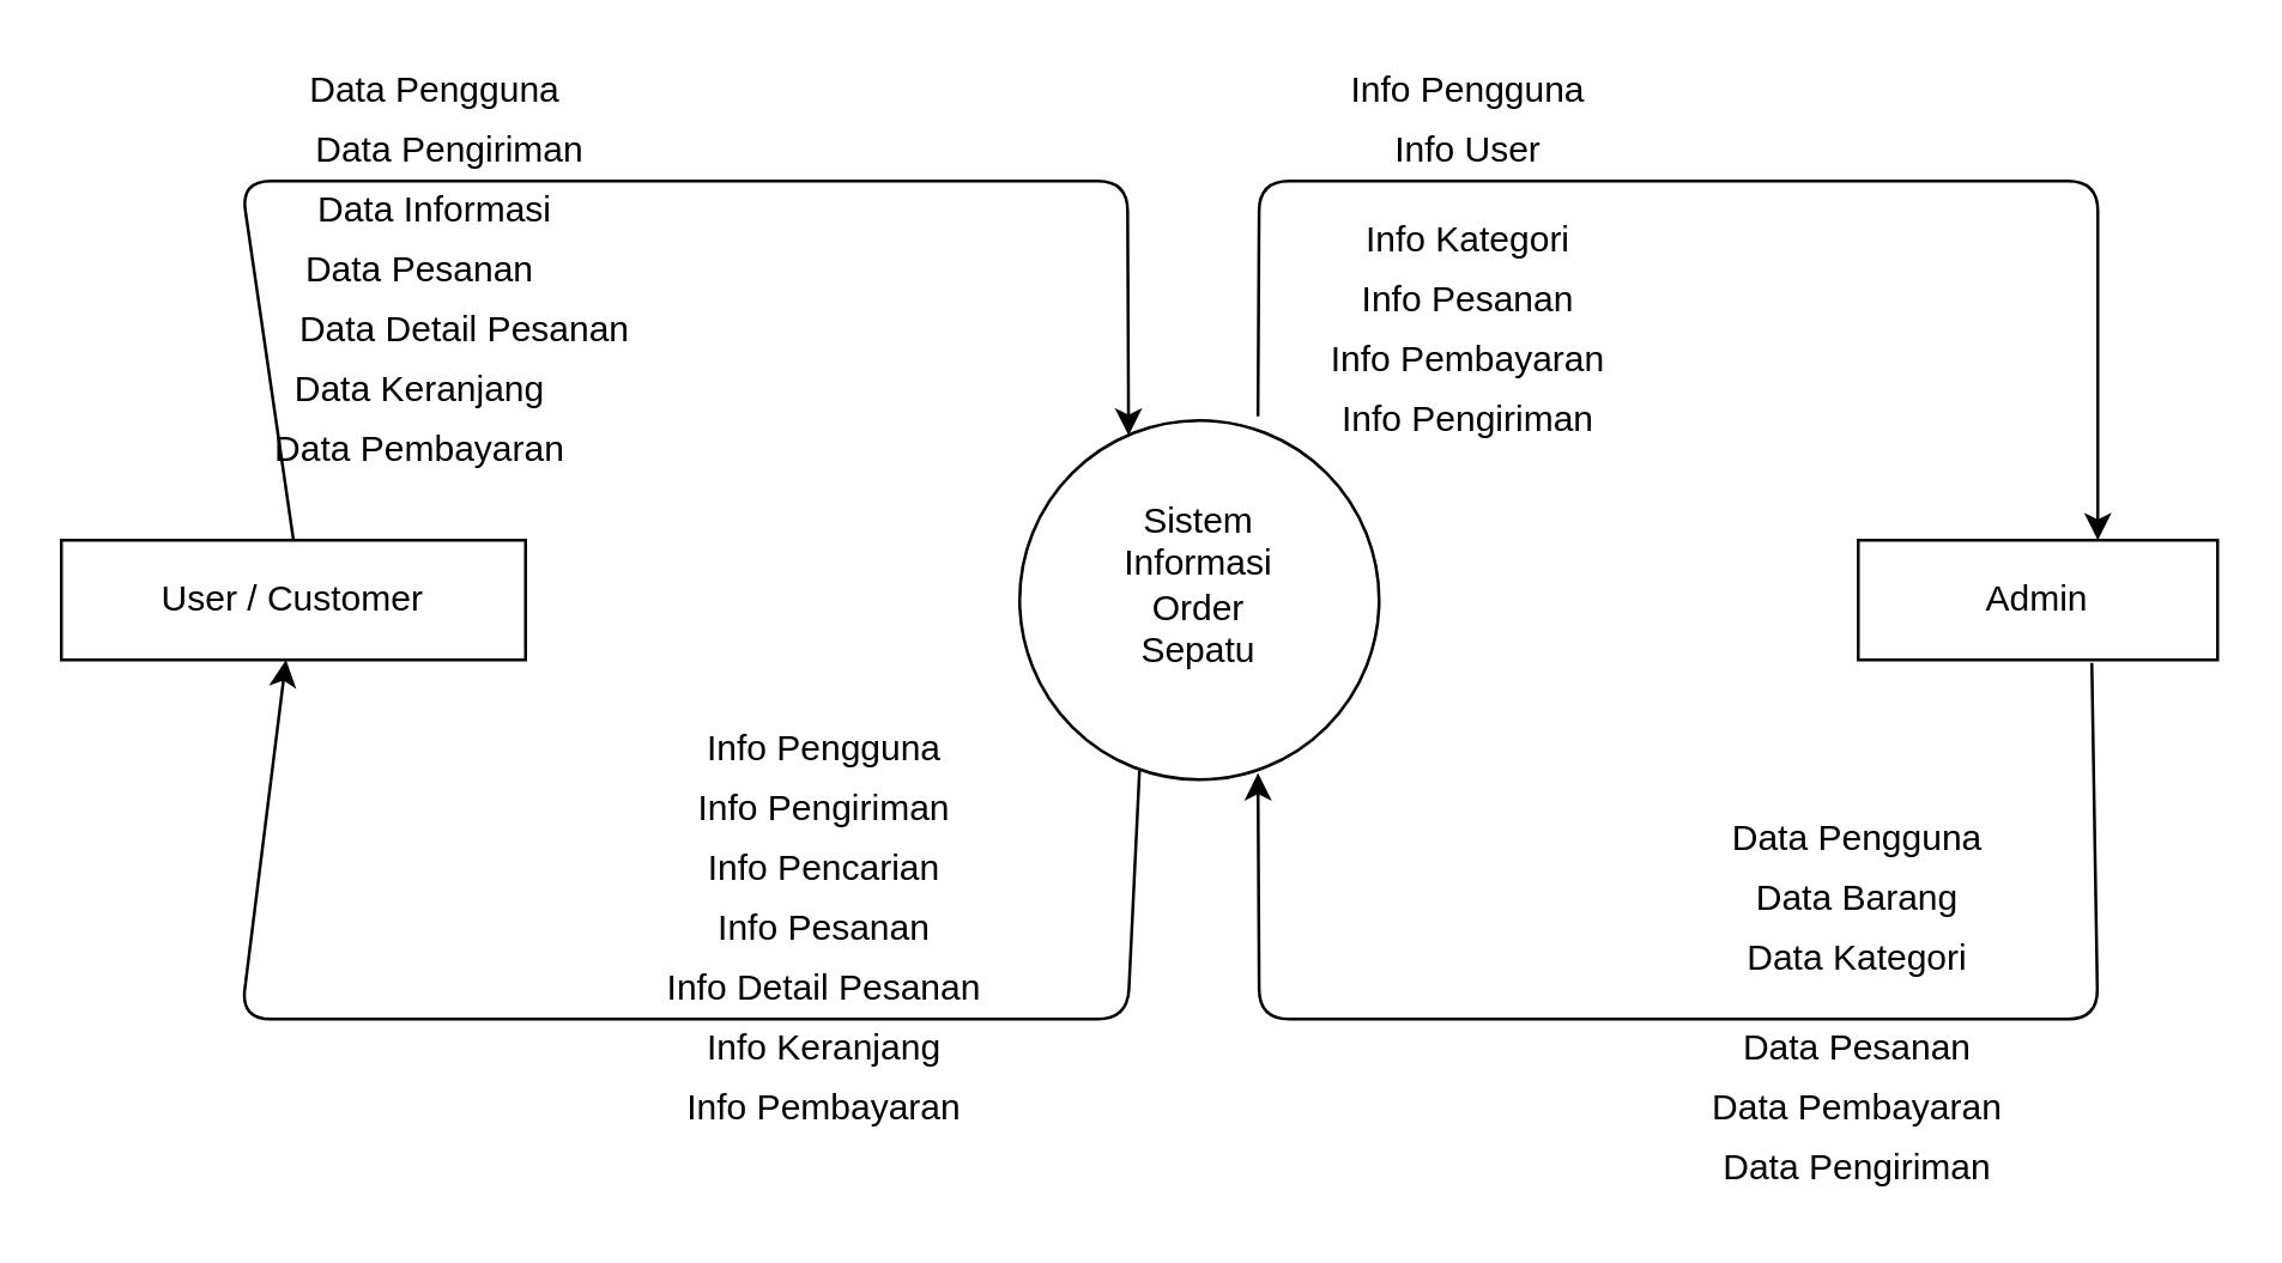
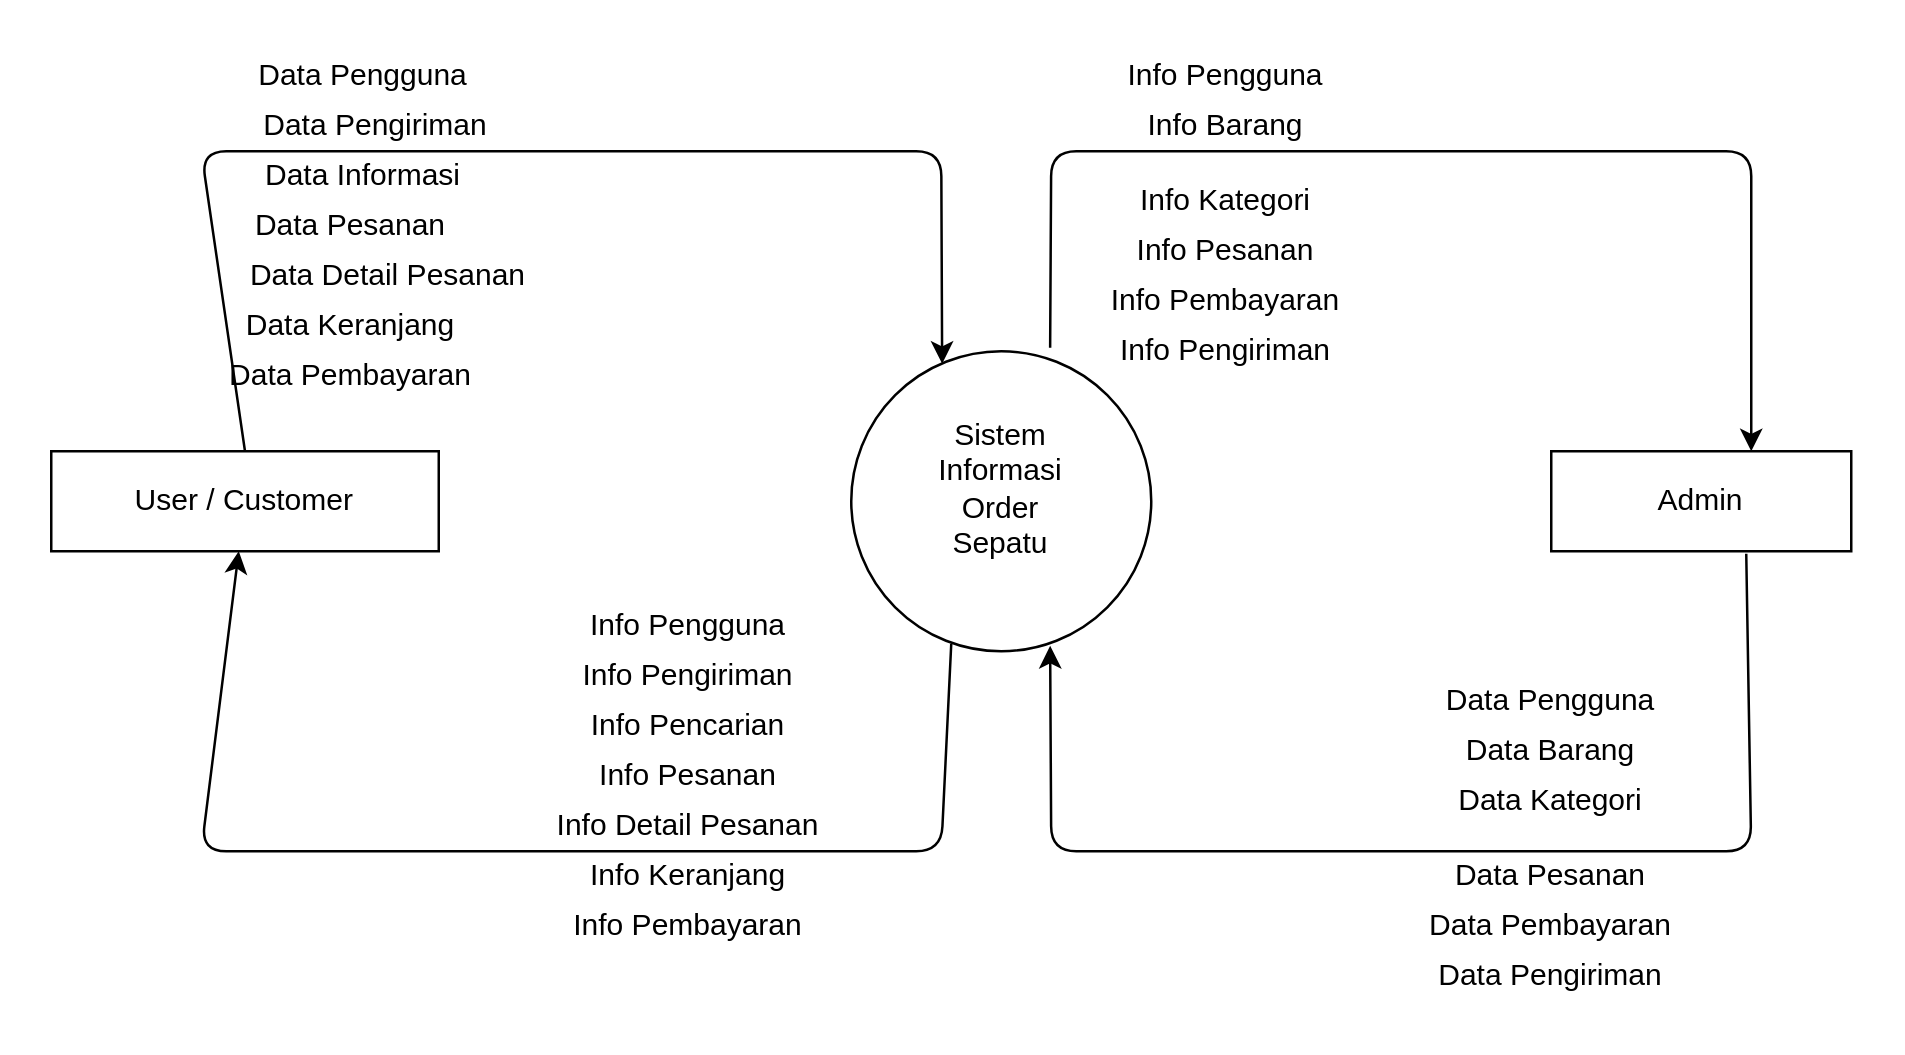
  <mxCell id="0" />
  <mxCell id="1" parent="0" />
  <mxCell id="2" value="" style="ellipse;whiteSpace=wrap;html=1;aspect=fixed;" vertex="1" parent="1"><mxGeometry x="340" y="140" width="120" height="120" as="geometry" /></mxCell>
  <mxCell id="3" value="User / Customer" style="rounded=0;whiteSpace=wrap;html=1;" vertex="1" parent="1"><mxGeometry x="20" y="180" width="155" height="40" as="geometry" /></mxCell>
  <mxCell id="4" value="" style="rounded=0;whiteSpace=wrap;html=1;" vertex="1" parent="1"><mxGeometry x="620" y="180" width="120" height="40" as="geometry" /></mxCell>
  <mxCell id="5" value="Admin" style="text;html=1;strokeColor=none;fillColor=none;align=center;verticalAlign=middle;whiteSpace=wrap;rounded=0;" vertex="1" parent="1"><mxGeometry x="660" y="190" width="40" height="20" as="geometry" /></mxCell>
  <mxCell id="6" value="Sistem Informasi Order Sepatu" style="text;html=1;strokeColor=none;fillColor=none;align=center;verticalAlign=middle;whiteSpace=wrap;rounded=0;" vertex="1" parent="1"><mxGeometry x="370" y="180" width="60" height="30" as="geometry" /></mxCell>
  <mxCell id="7" value="" style="endArrow=classic;html=1;exitX=0.5;exitY=0;exitDx=0;exitDy=0;entryX=0.303;entryY=0.042;entryDx=0;entryDy=0;entryPerimeter=0;" edge="1" parent="1" source="3" target="2"><mxGeometry width="50" height="50" relative="1" as="geometry"><mxPoint x="370" y="210" as="sourcePoint" /><mxPoint x="420" y="160" as="targetPoint" /><Array as="points"><mxPoint x="80" y="60" /><mxPoint x="376" y="60" /></Array></mxGeometry></mxCell>
  <mxCell id="8" value="" style="endArrow=classic;html=1;" edge="1" parent="1" target="3"><mxGeometry width="50" height="50" relative="1" as="geometry"><mxPoint x="380" y="257" as="sourcePoint" /><mxPoint x="420" y="160" as="targetPoint" /><Array as="points"><mxPoint x="376" y="340" /><mxPoint x="80" y="340" /></Array></mxGeometry></mxCell>
  <mxCell id="9" value="" style="endArrow=classic;html=1;exitX=0.663;exitY=-0.012;exitDx=0;exitDy=0;exitPerimeter=0;" edge="1" parent="1" source="2"><mxGeometry width="50" height="50" relative="1" as="geometry"><mxPoint x="370" y="210" as="sourcePoint" /><mxPoint x="700" y="180" as="targetPoint" /><Array as="points"><mxPoint x="420" y="60" /><mxPoint x="700" y="60" /></Array></mxGeometry></mxCell>
  <mxCell id="10" value="" style="endArrow=classic;html=1;exitX=0.65;exitY=1.025;exitDx=0;exitDy=0;entryX=0.663;entryY=0.982;entryDx=0;entryDy=0;entryPerimeter=0;exitPerimeter=0;" edge="1" parent="1" source="4" target="2"><mxGeometry width="50" height="50" relative="1" as="geometry"><mxPoint x="370" y="210" as="sourcePoint" /><mxPoint x="420" y="160" as="targetPoint" /><Array as="points"><mxPoint x="700" y="340" /><mxPoint x="420" y="340" /></Array></mxGeometry></mxCell>
  <mxCell id="11" value="Data Pengguna&lt;br&gt;" style="text;html=1;strokeColor=none;fillColor=none;align=center;verticalAlign=middle;whiteSpace=wrap;rounded=0;" vertex="1" parent="1"><mxGeometry x="570" y="270" width="100" height="20" as="geometry" /></mxCell>
  <mxCell id="12" value="Data Pesanan" style="text;html=1;strokeColor=none;fillColor=none;align=center;verticalAlign=middle;whiteSpace=wrap;rounded=0;" vertex="1" parent="1"><mxGeometry x="570" y="340" width="100" height="20" as="geometry" /></mxCell>
  <mxCell id="13" value="Data Pengiriman" style="text;html=1;strokeColor=none;fillColor=none;align=center;verticalAlign=middle;whiteSpace=wrap;rounded=0;" vertex="1" parent="1"><mxGeometry x="570" y="380" width="100" height="20" as="geometry" /></mxCell>
  <mxCell id="14" value="Data Pembayaran" style="text;html=1;strokeColor=none;fillColor=none;align=center;verticalAlign=middle;whiteSpace=wrap;rounded=0;" vertex="1" parent="1"><mxGeometry x="570" y="360" width="100" height="20" as="geometry" /></mxCell>
  <mxCell id="15" value="Data Barang" style="text;html=1;strokeColor=none;fillColor=none;align=center;verticalAlign=middle;whiteSpace=wrap;rounded=0;" vertex="1" parent="1"><mxGeometry x="570" y="290" width="100" height="20" as="geometry" /></mxCell>
  <mxCell id="16" value="Data Kategori" style="text;html=1;strokeColor=none;fillColor=none;align=center;verticalAlign=middle;whiteSpace=wrap;rounded=0;" vertex="1" parent="1"><mxGeometry x="570" y="310" width="100" height="20" as="geometry" /></mxCell>
  <mxCell id="17" value="Info Pengguna" style="text;html=1;strokeColor=none;fillColor=none;align=center;verticalAlign=middle;whiteSpace=wrap;rounded=0;" vertex="1" parent="1"><mxGeometry x="440" y="20" width="100" height="20" as="geometry" /></mxCell>
- <mxCell id="18" value="Info User" style="text;html=1;strokeColor=none;fillColor=none;align=center;verticalAlign=middle;whiteSpace=wrap;rounded=0;" vertex="1" parent="1"><mxGeometry x="440" y="40" width="100" height="20" as="geometry" /></mxCell>
+ <mxCell id="18" value="Info Barang" style="text;html=1;strokeColor=none;fillColor=none;align=center;verticalAlign=middle;whiteSpace=wrap;rounded=0;" vertex="1" parent="1"><mxGeometry x="440" y="40" width="100" height="20" as="geometry" /></mxCell>
  <mxCell id="19" value="Info Kategori" style="text;html=1;strokeColor=none;fillColor=none;align=center;verticalAlign=middle;whiteSpace=wrap;rounded=0;" vertex="1" parent="1"><mxGeometry x="440" y="70" width="100" height="20" as="geometry" /></mxCell>
  <mxCell id="20" value="Info Pesanan" style="text;html=1;strokeColor=none;fillColor=none;align=center;verticalAlign=middle;whiteSpace=wrap;rounded=0;" vertex="1" parent="1"><mxGeometry x="440" y="90" width="100" height="20" as="geometry" /></mxCell>
  <mxCell id="21" value="Info Pembayaran" style="text;html=1;strokeColor=none;fillColor=none;align=center;verticalAlign=middle;whiteSpace=wrap;rounded=0;" vertex="1" parent="1"><mxGeometry x="440" y="110" width="100" height="20" as="geometry" /></mxCell>
  <mxCell id="22" style="edgeStyle=orthogonalEdgeStyle;rounded=0;orthogonalLoop=1;jettySize=auto;html=1;exitX=0.5;exitY=1;exitDx=0;exitDy=0;" edge="1" parent="1" source="21" target="21"><mxGeometry relative="1" as="geometry" /></mxCell>
  <mxCell id="23" value="Info Pengiriman" style="text;html=1;strokeColor=none;fillColor=none;align=center;verticalAlign=middle;whiteSpace=wrap;rounded=0;" vertex="1" parent="1"><mxGeometry x="440" y="130" width="100" height="20" as="geometry" /></mxCell>
  <mxCell id="24" value="Data Pengguna" style="text;html=1;strokeColor=none;fillColor=none;align=center;verticalAlign=middle;whiteSpace=wrap;rounded=0;" vertex="1" parent="1"><mxGeometry x="100" y="20" width="90" height="20" as="geometry" /></mxCell>
  <mxCell id="25" value="Data Pengiriman" style="text;html=1;strokeColor=none;fillColor=none;align=center;verticalAlign=middle;whiteSpace=wrap;rounded=0;" vertex="1" parent="1"><mxGeometry x="100" y="40" width="100" height="20" as="geometry" /></mxCell>
  <mxCell id="26" value="Data Informasi" style="text;html=1;strokeColor=none;fillColor=none;align=center;verticalAlign=middle;whiteSpace=wrap;rounded=0;" vertex="1" parent="1"><mxGeometry x="95" y="60" width="100" height="20" as="geometry" /></mxCell>
  <mxCell id="27" value="Data Pesanan" style="text;html=1;strokeColor=none;fillColor=none;align=center;verticalAlign=middle;whiteSpace=wrap;rounded=0;" vertex="1" parent="1"><mxGeometry x="90" y="80" width="100" height="20" as="geometry" /></mxCell>
  <mxCell id="28" value="Data Detail Pesanan" style="text;html=1;strokeColor=none;fillColor=none;align=center;verticalAlign=middle;whiteSpace=wrap;rounded=0;" vertex="1" parent="1"><mxGeometry x="90" y="100" width="130" height="20" as="geometry" /></mxCell>
  <mxCell id="29" value="Data Keranjang" style="text;html=1;strokeColor=none;fillColor=none;align=center;verticalAlign=middle;whiteSpace=wrap;rounded=0;" vertex="1" parent="1"><mxGeometry x="75" y="120" width="130" height="20" as="geometry" /></mxCell>
  <mxCell id="30" value="Data Pembayaran" style="text;html=1;strokeColor=none;fillColor=none;align=center;verticalAlign=middle;whiteSpace=wrap;rounded=0;" vertex="1" parent="1"><mxGeometry x="75" y="140" width="130" height="20" as="geometry" /></mxCell>
  <mxCell id="31" value="Info Pengguna" style="text;html=1;strokeColor=none;fillColor=none;align=center;verticalAlign=middle;whiteSpace=wrap;rounded=0;" vertex="1" parent="1"><mxGeometry x="210" y="240" width="130" height="20" as="geometry" /></mxCell>
  <mxCell id="32" value="Info Pengiriman" style="text;html=1;strokeColor=none;fillColor=none;align=center;verticalAlign=middle;whiteSpace=wrap;rounded=0;" vertex="1" parent="1"><mxGeometry x="210" y="260" width="130" height="20" as="geometry" /></mxCell>
  <mxCell id="33" value="Info Pencarian" style="text;html=1;strokeColor=none;fillColor=none;align=center;verticalAlign=middle;whiteSpace=wrap;rounded=0;" vertex="1" parent="1"><mxGeometry x="210" y="280" width="130" height="20" as="geometry" /></mxCell>
  <mxCell id="34" value="Info Pesanan" style="text;html=1;strokeColor=none;fillColor=none;align=center;verticalAlign=middle;whiteSpace=wrap;rounded=0;" vertex="1" parent="1"><mxGeometry x="210" y="300" width="130" height="20" as="geometry" /></mxCell>
  <mxCell id="35" value="Info Detail Pesanan" style="text;html=1;strokeColor=none;fillColor=none;align=center;verticalAlign=middle;whiteSpace=wrap;rounded=0;" vertex="1" parent="1"><mxGeometry x="210" y="320" width="130" height="20" as="geometry" /></mxCell>
  <mxCell id="36" value="Info Keranjang" style="text;html=1;strokeColor=none;fillColor=none;align=center;verticalAlign=middle;whiteSpace=wrap;rounded=0;" vertex="1" parent="1"><mxGeometry x="210" y="340" width="130" height="20" as="geometry" /></mxCell>
  <mxCell id="37" value="Info Pembayaran" style="text;html=1;strokeColor=none;fillColor=none;align=center;verticalAlign=middle;whiteSpace=wrap;rounded=0;" vertex="1" parent="1"><mxGeometry x="210" y="360" width="130" height="20" as="geometry" /></mxCell>
